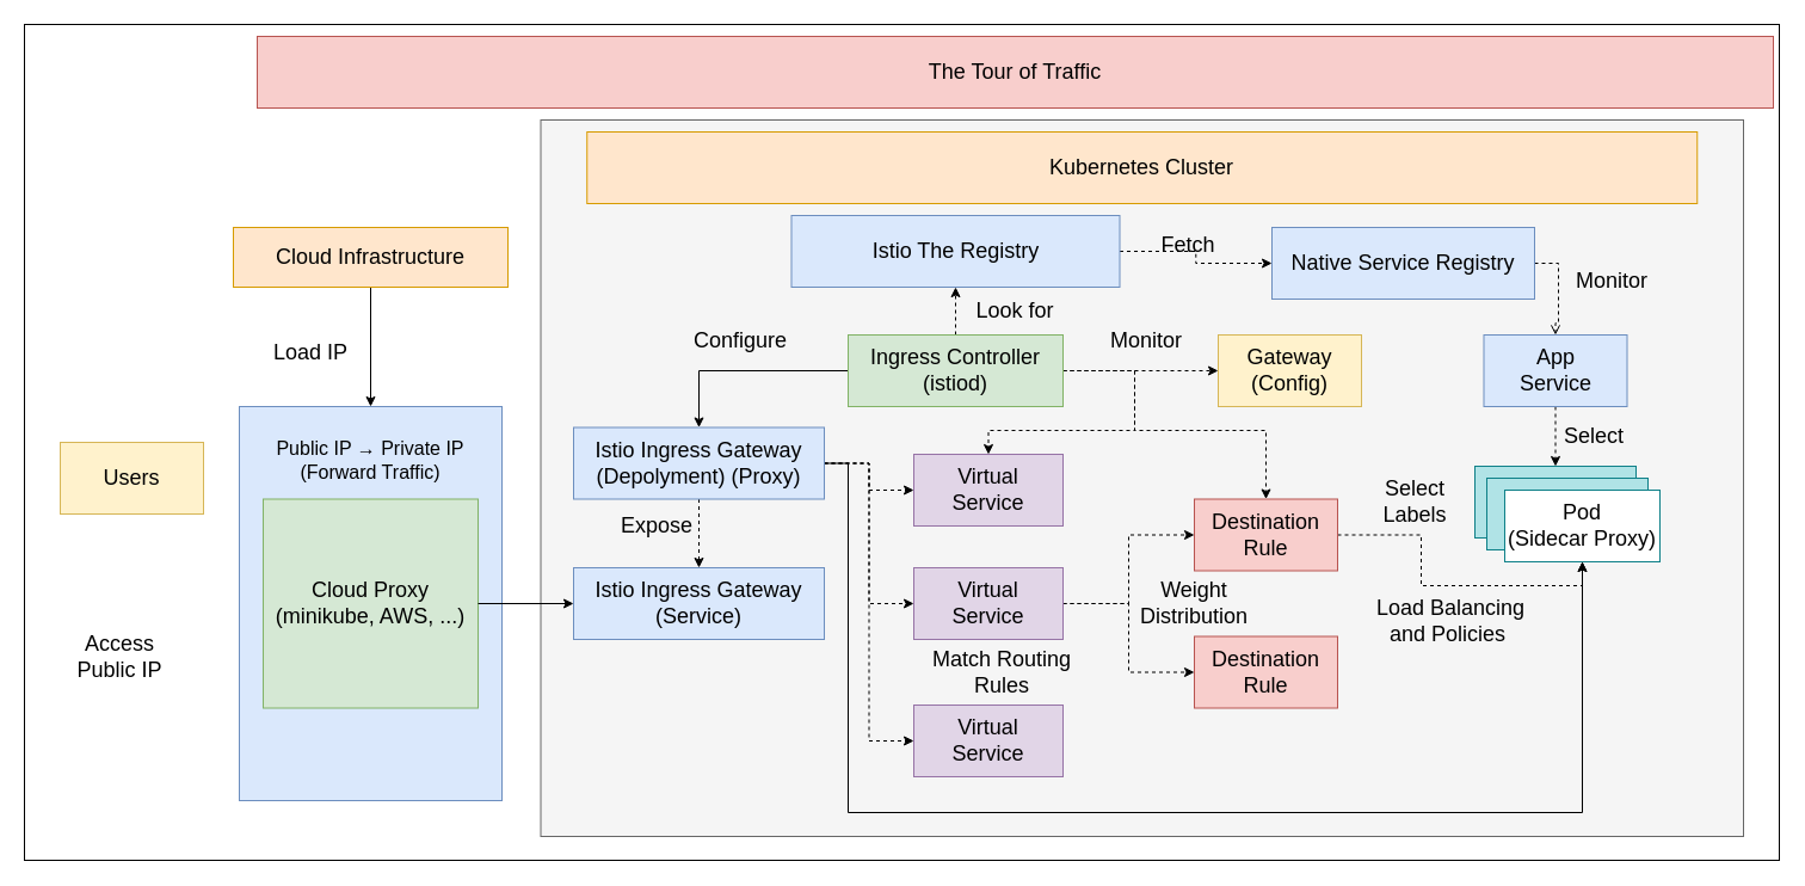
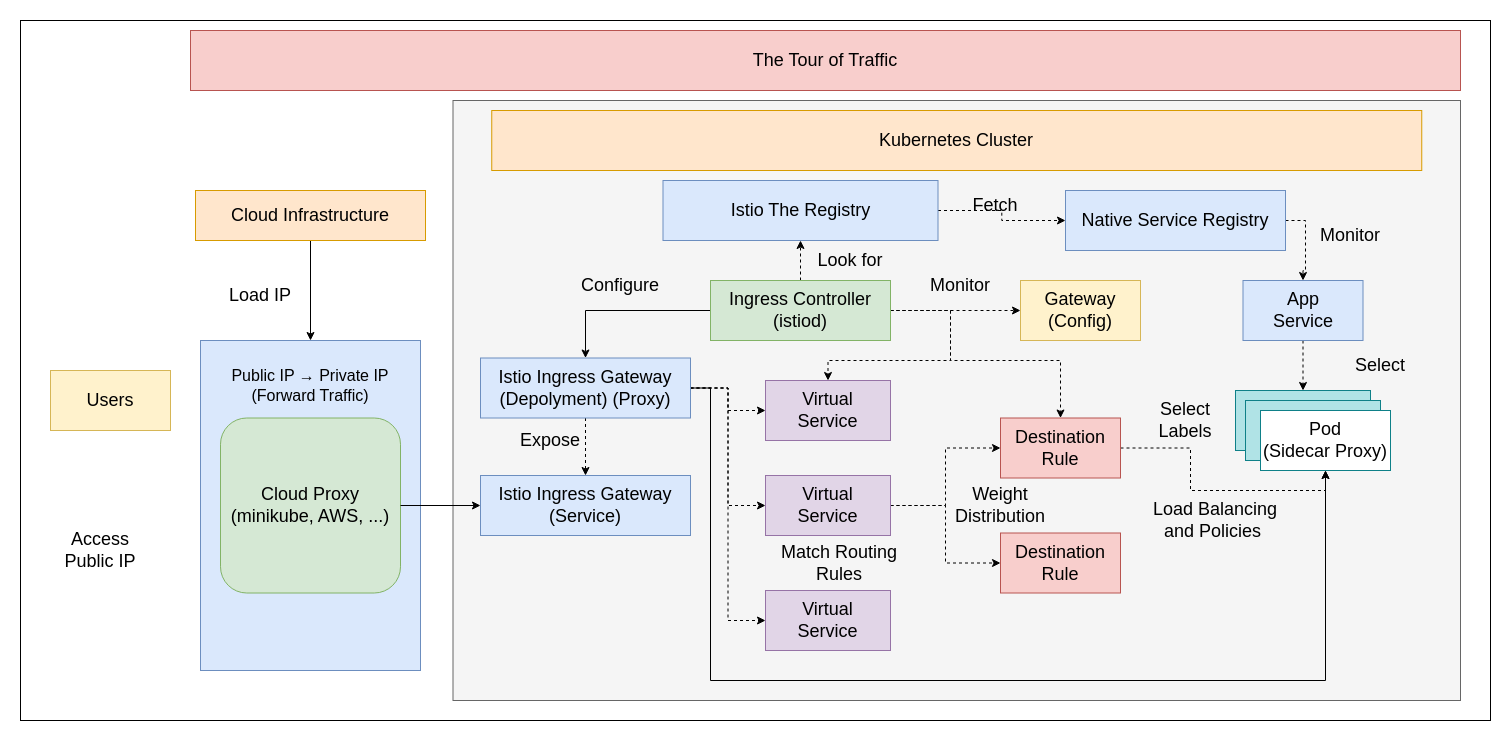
  <mxCell id="0" />
  <mxCell id="1" parent="0" />
  <mxCell id="2" value="" style="rounded=0;whiteSpace=wrap;html=1;" parent="1" vertex="1"><mxGeometry x="20" y="20" width="1470" height="700" as="geometry" /></mxCell>
  <mxCell id="3" value="" style="rounded=0;whiteSpace=wrap;html=1;fillColor=#f5f5f5;strokeColor=#666666;fontColor=#333333;" parent="1" vertex="1"><mxGeometry x="452.5" y="100" width="1007.5" height="600" as="geometry" /></mxCell>
  <mxCell id="4" style="edgeStyle=orthogonalEdgeStyle;rounded=0;orthogonalLoop=1;jettySize=auto;html=1;exitX=0.5;exitY=1;exitDx=0;exitDy=0;entryX=0.5;entryY=0;entryDx=0;entryDy=0;" parent="1" source="5" target="7" edge="1"><mxGeometry relative="1" as="geometry" /></mxCell>
  <mxCell id="5" value="&lt;font style=&quot;font-size: 18px&quot;&gt;Cloud Infrastructure&lt;/font&gt;" style="rounded=0;whiteSpace=wrap;html=1;fillColor=#ffe6cc;strokeColor=#d79b00;" parent="1" vertex="1"><mxGeometry x="195" y="190" width="230" height="50" as="geometry" /></mxCell>
  <mxCell id="6" value="&lt;font style=&quot;font-size: 18px&quot;&gt;Users&lt;/font&gt;" style="rounded=0;whiteSpace=wrap;html=1;fillColor=#fff2cc;strokeColor=#d6b656;" parent="1" vertex="1"><mxGeometry x="50" y="370" width="120" height="60" as="geometry" /></mxCell>
  <mxCell id="7" value="&lt;font style=&quot;font-size: 16px&quot;&gt;&lt;br&gt;&lt;/font&gt;" style="rounded=0;whiteSpace=wrap;html=1;fillColor=#dae8fc;strokeColor=#6c8ebf;" parent="1" vertex="1"><mxGeometry x="200" y="340" width="220" height="330" as="geometry" /></mxCell>
- <mxCell id="8" value="&lt;font style=&quot;font-size: 18px&quot;&gt;The Tour of Traffic&lt;/font&gt;" style="rounded=0;whiteSpace=wrap;html=1;fillColor=#f8cecc;strokeColor=#b85450;" parent="1" vertex="1"><mxGeometry x="215" y="30" width="1270" height="60" as="geometry" /></mxCell>
- <mxCell id="9" value="&lt;font style=&quot;font-size: 18px&quot;&gt;Cloud Proxy&lt;br&gt;(minikube, AWS, ...)&lt;br&gt;&lt;/font&gt;" style="rounded=0;whiteSpace=wrap;html=1;fillColor=#d5e8d4;strokeColor=#82b366;" parent="1" vertex="1"><mxGeometry x="220" y="417.5" width="180" height="175" as="geometry" /></mxCell>
+ <mxCell id="8" value="&lt;font style=&quot;font-size: 18px&quot;&gt;The Tour of Traffic&lt;/font&gt;" style="rounded=0;whiteSpace=wrap;html=1;fillColor=#f8cecc;strokeColor=#b85450;" parent="1" vertex="1"><mxGeometry x="190" y="30" width="1270" height="60" as="geometry" /></mxCell>
+ <mxCell id="9" value="&lt;font style=&quot;font-size: 18px&quot;&gt;Cloud Proxy&lt;br&gt;(minikube, AWS, ...)&lt;br&gt;&lt;/font&gt;" style="whiteSpace=wrap;html=1;fillColor=#d5e8d4;strokeColor=#82b366;rounded=1;" parent="1" vertex="1"><mxGeometry x="220" y="417.5" width="180" height="175" as="geometry" /></mxCell>
  <mxCell id="10" value="&lt;font style=&quot;font-size: 18px&quot;&gt;Kubernetes Cluster&lt;/font&gt;" style="rounded=0;whiteSpace=wrap;html=1;fillColor=#ffe6cc;strokeColor=#d79b00;" parent="1" vertex="1"><mxGeometry x="491.25" y="110" width="930" height="60" as="geometry" /></mxCell>
  <mxCell id="11" style="edgeStyle=orthogonalEdgeStyle;rounded=0;orthogonalLoop=1;jettySize=auto;html=1;exitX=1;exitY=0.5;exitDx=0;exitDy=0;entryX=0;entryY=0.5;entryDx=0;entryDy=0;dashed=1;" parent="1" source="47" target="27" edge="1"><mxGeometry relative="1" as="geometry" /></mxCell>
  <mxCell id="12" value="&lt;span style=&quot;font-size: 18px&quot;&gt;Istio Ingress Gateway&lt;br&gt;(Service)&lt;/span&gt;" style="rounded=0;whiteSpace=wrap;html=1;fillColor=#dae8fc;strokeColor=#6c8ebf;" parent="1" vertex="1"><mxGeometry x="480" y="475" width="210" height="60" as="geometry" /></mxCell>
  <mxCell id="13" style="edgeStyle=orthogonalEdgeStyle;rounded=0;orthogonalLoop=1;jettySize=auto;html=1;exitX=1;exitY=0.5;exitDx=0;exitDy=0;entryX=0;entryY=0.5;entryDx=0;entryDy=0;dashed=1;" parent="1" source="18" target="20" edge="1"><mxGeometry relative="1" as="geometry" /></mxCell>
  <mxCell id="14" style="edgeStyle=orthogonalEdgeStyle;rounded=0;orthogonalLoop=1;jettySize=auto;html=1;exitX=0;exitY=0.5;exitDx=0;exitDy=0;entryX=0.5;entryY=0;entryDx=0;entryDy=0;" parent="1" source="18" target="47" edge="1"><mxGeometry relative="1" as="geometry" /></mxCell>
  <mxCell id="15" style="edgeStyle=orthogonalEdgeStyle;rounded=0;orthogonalLoop=1;jettySize=auto;html=1;exitX=1;exitY=0.5;exitDx=0;exitDy=0;entryX=0.5;entryY=0;entryDx=0;entryDy=0;dashed=1;" edge="1" parent="1" source="18" target="21"><mxGeometry relative="1" as="geometry"><Array as="points"><mxPoint x="950" y="310" /><mxPoint x="950" y="360" /><mxPoint x="828" y="360" /></Array></mxGeometry></mxCell>
  <mxCell id="16" style="edgeStyle=orthogonalEdgeStyle;rounded=0;orthogonalLoop=1;jettySize=auto;html=1;exitX=1;exitY=0.5;exitDx=0;exitDy=0;entryX=0.5;entryY=0;entryDx=0;entryDy=0;dashed=1;" edge="1" parent="1" source="18" target="24"><mxGeometry relative="1" as="geometry"><Array as="points"><mxPoint x="950" y="310" /><mxPoint x="950" y="360" /><mxPoint x="1060" y="360" /></Array></mxGeometry></mxCell>
  <mxCell id="17" style="edgeStyle=orthogonalEdgeStyle;rounded=0;orthogonalLoop=1;jettySize=auto;html=1;exitX=0.5;exitY=0;exitDx=0;exitDy=0;entryX=0.5;entryY=1;entryDx=0;entryDy=0;dashed=1;" edge="1" parent="1" source="18" target="54"><mxGeometry relative="1" as="geometry" /></mxCell>
  <mxCell id="18" value="&lt;span style=&quot;font-size: 18px&quot;&gt;Ingress Controller&lt;br&gt;(istiod)&lt;br&gt;&lt;/span&gt;" style="rounded=0;whiteSpace=wrap;html=1;fillColor=#d5e8d4;strokeColor=#82b366;" parent="1" vertex="1"><mxGeometry x="710" y="280" width="180" height="60" as="geometry" /></mxCell>
  <mxCell id="19" value="&lt;font style=&quot;font-size: 18px&quot;&gt;Configure&lt;/font&gt;" style="text;html=1;strokeColor=none;fillColor=none;align=center;verticalAlign=middle;whiteSpace=wrap;rounded=0;" parent="1" vertex="1"><mxGeometry x="570" y="270" width="100" height="30" as="geometry" /></mxCell>
  <mxCell id="20" value="&lt;font style=&quot;font-size: 18px&quot;&gt;Gateway&lt;br&gt;(Config)&lt;br&gt;&lt;/font&gt;" style="rounded=0;whiteSpace=wrap;html=1;fillColor=#fff2cc;strokeColor=#d6b656;" parent="1" vertex="1"><mxGeometry x="1020" y="280" width="120" height="60" as="geometry" /></mxCell>
  <mxCell id="21" value="&lt;font style=&quot;font-size: 18px&quot;&gt;Virtual&lt;br&gt;Service&lt;/font&gt;" style="rounded=0;whiteSpace=wrap;html=1;fillColor=#e1d5e7;strokeColor=#9673a6;" parent="1" vertex="1"><mxGeometry x="765" y="380" width="125" height="60" as="geometry" /></mxCell>
  <mxCell id="22" value="&lt;font style=&quot;font-size: 18px&quot;&gt;Monitor&lt;/font&gt;" style="text;html=1;strokeColor=none;fillColor=none;align=center;verticalAlign=middle;whiteSpace=wrap;rounded=0;" parent="1" vertex="1"><mxGeometry x="930" y="270" width="60" height="30" as="geometry" /></mxCell>
  <mxCell id="23" style="edgeStyle=orthogonalEdgeStyle;rounded=0;orthogonalLoop=1;jettySize=auto;html=1;exitX=1;exitY=0.5;exitDx=0;exitDy=0;entryX=0.5;entryY=1;entryDx=0;entryDy=0;dashed=1;" parent="1" source="24" target="37" edge="1"><mxGeometry relative="1" as="geometry" /></mxCell>
  <mxCell id="24" value="&lt;font style=&quot;font-size: 18px&quot;&gt;Destination Rule&lt;/font&gt;" style="rounded=0;whiteSpace=wrap;html=1;fillColor=#f8cecc;strokeColor=#b85450;" parent="1" vertex="1"><mxGeometry x="1000" y="417.5" width="120" height="60" as="geometry" /></mxCell>
  <mxCell id="25" style="edgeStyle=orthogonalEdgeStyle;rounded=0;orthogonalLoop=1;jettySize=auto;html=1;exitX=1;exitY=0.5;exitDx=0;exitDy=0;entryX=0;entryY=0.5;entryDx=0;entryDy=0;dashed=1;" parent="1" source="27" target="24" edge="1"><mxGeometry relative="1" as="geometry" /></mxCell>
  <mxCell id="26" style="edgeStyle=orthogonalEdgeStyle;rounded=0;orthogonalLoop=1;jettySize=auto;html=1;exitX=1;exitY=0.5;exitDx=0;exitDy=0;entryX=0;entryY=0.5;entryDx=0;entryDy=0;dashed=1;" parent="1" source="27" target="32" edge="1"><mxGeometry relative="1" as="geometry" /></mxCell>
  <mxCell id="27" value="&lt;font style=&quot;font-size: 18px&quot;&gt;Virtual&lt;br&gt;Service&lt;/font&gt;" style="rounded=0;whiteSpace=wrap;html=1;fillColor=#e1d5e7;strokeColor=#9673a6;" parent="1" vertex="1"><mxGeometry x="765" y="475" width="125" height="60" as="geometry" /></mxCell>
  <mxCell id="28" value="&lt;font style=&quot;font-size: 18px&quot;&gt;Virtual&lt;br&gt;Service&lt;/font&gt;" style="rounded=0;whiteSpace=wrap;html=1;fillColor=#e1d5e7;strokeColor=#9673a6;" parent="1" vertex="1"><mxGeometry x="765" y="590" width="125" height="60" as="geometry" /></mxCell>
  <mxCell id="29" value="&lt;font style=&quot;font-size: 18px&quot;&gt;Load IP&lt;/font&gt;" style="text;html=1;strokeColor=none;fillColor=none;align=center;verticalAlign=middle;whiteSpace=wrap;rounded=0;" parent="1" vertex="1"><mxGeometry x="190" y="280" width="140" height="30" as="geometry" /></mxCell>
  <mxCell id="30" value="&lt;span style=&quot;font-size: 16px&quot;&gt;Public IP → Private IP&lt;/span&gt;&lt;br style=&quot;font-size: 16px&quot;&gt;&lt;span style=&quot;font-size: 16px&quot;&gt;(Forward Traffic)&lt;/span&gt;" style="text;html=1;strokeColor=none;fillColor=none;align=center;verticalAlign=middle;whiteSpace=wrap;rounded=0;" parent="1" vertex="1"><mxGeometry x="220" y="370" width="180" height="30" as="geometry" /></mxCell>
  <mxCell id="31" style="edgeStyle=orthogonalEdgeStyle;rounded=0;orthogonalLoop=1;jettySize=auto;html=1;exitX=1;exitY=0.5;exitDx=0;exitDy=0;entryX=0;entryY=0.5;entryDx=0;entryDy=0;" parent="1" source="9" target="12" edge="1"><mxGeometry relative="1" as="geometry" /></mxCell>
  <mxCell id="32" value="&lt;font style=&quot;font-size: 18px&quot;&gt;Destination Rule&lt;/font&gt;" style="rounded=0;whiteSpace=wrap;html=1;fillColor=#f8cecc;strokeColor=#b85450;" parent="1" vertex="1"><mxGeometry x="1000" y="532.5" width="120" height="60" as="geometry" /></mxCell>
  <mxCell id="33" style="edgeStyle=orthogonalEdgeStyle;rounded=0;orthogonalLoop=1;jettySize=auto;html=1;exitX=0.5;exitY=1;exitDx=0;exitDy=0;entryX=0.5;entryY=0;entryDx=0;entryDy=0;dashed=1;" parent="1" source="34" target="35" edge="1"><mxGeometry relative="1" as="geometry" /></mxCell>
  <mxCell id="34" value="&lt;font style=&quot;font-size: 18px&quot;&gt;App&lt;br&gt;Service&lt;/font&gt;" style="rounded=0;whiteSpace=wrap;html=1;fillColor=#dae8fc;strokeColor=#6c8ebf;" parent="1" vertex="1"><mxGeometry x="1242.5" y="280" width="120" height="60" as="geometry" /></mxCell>
  <mxCell id="35" value="&lt;font style=&quot;font-size: 18px&quot;&gt;Pod&lt;/font&gt;" style="rounded=0;whiteSpace=wrap;html=1;fillColor=#b0e3e6;strokeColor=#0e8088;" parent="1" vertex="1"><mxGeometry x="1235" y="390" width="135" height="60" as="geometry" /></mxCell>
  <mxCell id="36" value="&lt;font style=&quot;font-size: 18px&quot;&gt;Pod&lt;/font&gt;" style="rounded=0;whiteSpace=wrap;html=1;fillColor=#b0e3e6;strokeColor=#0e8088;" parent="1" vertex="1"><mxGeometry x="1245" y="400" width="135" height="60" as="geometry" /></mxCell>
  <mxCell id="37" value="&lt;font style=&quot;font-size: 18px&quot;&gt;Pod&lt;br&gt;(Sidecar Proxy)&lt;/font&gt;" style="rounded=0;whiteSpace=wrap;html=1;fillColor=#ffffff;strokeColor=#0e8088;" parent="1" vertex="1"><mxGeometry x="1260" y="410" width="130" height="60" as="geometry" /></mxCell>
- <mxCell id="38" value="&lt;font style=&quot;font-size: 18px&quot;&gt;Select&lt;/font&gt;" style="text;html=1;strokeColor=none;fillColor=none;align=center;verticalAlign=middle;whiteSpace=wrap;rounded=0;" parent="1" vertex="1"><mxGeometry x="1305" y="350" width="60" height="30" as="geometry" /></mxCell>
+ <mxCell id="38" value="&lt;font style=&quot;font-size: 18px&quot;&gt;Select&lt;/font&gt;" style="text;html=1;strokeColor=none;fillColor=none;align=center;verticalAlign=middle;whiteSpace=wrap;rounded=0;" parent="1" vertex="1"><mxGeometry x="1350" y="350" width="60" height="30" as="geometry" /></mxCell>
  <mxCell id="39" value="&lt;span style=&quot;font-size: 18px&quot;&gt;Load Balancing and Policies&amp;nbsp;&lt;/span&gt;" style="text;html=1;strokeColor=none;fillColor=none;align=center;verticalAlign=middle;whiteSpace=wrap;rounded=0;" parent="1" vertex="1"><mxGeometry x="1140" y="505" width="150" height="30" as="geometry" /></mxCell>
  <mxCell id="40" value="&lt;font style=&quot;font-size: 18px&quot;&gt;Access Public IP&lt;/font&gt;" style="text;html=1;strokeColor=none;fillColor=none;align=center;verticalAlign=middle;whiteSpace=wrap;rounded=0;" parent="1" vertex="1"><mxGeometry x="60" y="535" width="80" height="30" as="geometry" /></mxCell>
  <mxCell id="41" value="&lt;font style=&quot;font-size: 18px&quot;&gt;Match Routing Rules&lt;/font&gt;" style="text;html=1;strokeColor=none;fillColor=none;align=center;verticalAlign=middle;whiteSpace=wrap;rounded=0;" parent="1" vertex="1"><mxGeometry x="760" y="547.5" width="157.5" height="30" as="geometry" /></mxCell>
  <mxCell id="42" value="&lt;font style=&quot;font-size: 18px&quot;&gt;Weight Distribution&lt;/font&gt;" style="text;html=1;strokeColor=none;fillColor=none;align=center;verticalAlign=middle;whiteSpace=wrap;rounded=0;" parent="1" vertex="1"><mxGeometry x="950" y="490" width="100" height="30" as="geometry" /></mxCell>
  <mxCell id="43" style="edgeStyle=orthogonalEdgeStyle;rounded=0;orthogonalLoop=1;jettySize=auto;html=1;exitX=0.5;exitY=1;exitDx=0;exitDy=0;entryX=0.5;entryY=0;entryDx=0;entryDy=0;dashed=1;" parent="1" source="47" target="12" edge="1"><mxGeometry relative="1" as="geometry" /></mxCell>
  <mxCell id="44" style="edgeStyle=orthogonalEdgeStyle;rounded=0;orthogonalLoop=1;jettySize=auto;html=1;exitX=1;exitY=0.5;exitDx=0;exitDy=0;entryX=0;entryY=0.5;entryDx=0;entryDy=0;dashed=1;" parent="1" source="47" target="28" edge="1"><mxGeometry relative="1" as="geometry" /></mxCell>
  <mxCell id="45" style="edgeStyle=orthogonalEdgeStyle;rounded=0;orthogonalLoop=1;jettySize=auto;html=1;exitX=1;exitY=0.5;exitDx=0;exitDy=0;entryX=0;entryY=0.5;entryDx=0;entryDy=0;dashed=1;" parent="1" source="47" target="21" edge="1"><mxGeometry relative="1" as="geometry" /></mxCell>
  <mxCell id="46" style="edgeStyle=orthogonalEdgeStyle;rounded=0;orthogonalLoop=1;jettySize=auto;html=1;exitX=1;exitY=0.5;exitDx=0;exitDy=0;entryX=0.5;entryY=1;entryDx=0;entryDy=0;" edge="1" parent="1" source="47" target="37"><mxGeometry relative="1" as="geometry"><Array as="points"><mxPoint x="710" y="388" /><mxPoint x="710" y="680" /><mxPoint x="1325" y="680" /></Array></mxGeometry></mxCell>
  <mxCell id="47" value="&lt;span style=&quot;font-size: 18px&quot;&gt;Istio Ingress Gateway&lt;br&gt;(Depolyment) (Proxy)&lt;/span&gt;" style="rounded=0;whiteSpace=wrap;html=1;fillColor=#dae8fc;strokeColor=#6c8ebf;" parent="1" vertex="1"><mxGeometry x="480" y="357.5" width="210" height="60" as="geometry" /></mxCell>
  <mxCell id="48" value="&lt;font style=&quot;font-size: 18px&quot;&gt;Expose&lt;/font&gt;" style="text;html=1;strokeColor=none;fillColor=none;align=center;verticalAlign=middle;whiteSpace=wrap;rounded=0;" parent="1" vertex="1"><mxGeometry x="500" y="425" width="100" height="30" as="geometry" /></mxCell>
  <mxCell id="49" style="edgeStyle=orthogonalEdgeStyle;rounded=0;orthogonalLoop=1;jettySize=auto;html=1;exitX=0.5;exitY=1;exitDx=0;exitDy=0;" parent="1" source="48" target="48" edge="1"><mxGeometry relative="1" as="geometry" /></mxCell>
  <mxCell id="50" value="&lt;span style=&quot;font-size: 18px&quot;&gt;Select &lt;br&gt;Labels&lt;/span&gt;" style="text;html=1;strokeColor=none;fillColor=none;align=center;verticalAlign=middle;whiteSpace=wrap;rounded=0;" parent="1" vertex="1"><mxGeometry x="1110" y="405" width="150" height="30" as="geometry" /></mxCell>
- <mxCell id="51" style="edgeStyle=orthogonalEdgeStyle;rounded=0;orthogonalLoop=1;jettySize=auto;html=1;exitX=1;exitY=0.5;exitDx=0;exitDy=0;entryX=0.5;entryY=0;entryDx=0;entryDy=0;dashed=1;endArrow=open;" edge="1" parent="1" source="52" target="34"><mxGeometry relative="1" as="geometry" /></mxCell>
+ <mxCell id="51" style="edgeStyle=orthogonalEdgeStyle;rounded=0;orthogonalLoop=1;jettySize=auto;html=1;exitX=1;exitY=0.5;exitDx=0;exitDy=0;entryX=0.5;entryY=0;entryDx=0;entryDy=0;dashed=1;" edge="1" parent="1" source="52" target="34"><mxGeometry relative="1" as="geometry" /></mxCell>
  <mxCell id="52" value="&lt;font style=&quot;font-size: 18px&quot;&gt;Native Service Registry&lt;/font&gt;" style="rounded=0;whiteSpace=wrap;html=1;fillColor=#dae8fc;strokeColor=#6c8ebf;" vertex="1" parent="1"><mxGeometry x="1065" y="190" width="220" height="60" as="geometry" /></mxCell>
  <mxCell id="53" style="edgeStyle=orthogonalEdgeStyle;rounded=0;orthogonalLoop=1;jettySize=auto;html=1;exitX=1;exitY=0.5;exitDx=0;exitDy=0;entryX=0;entryY=0.5;entryDx=0;entryDy=0;dashed=1;" edge="1" parent="1" source="54" target="52"><mxGeometry relative="1" as="geometry" /></mxCell>
  <mxCell id="54" value="&lt;font style=&quot;font-size: 18px&quot;&gt;Istio The Registry&lt;/font&gt;" style="rounded=0;whiteSpace=wrap;html=1;fillColor=#dae8fc;strokeColor=#6c8ebf;" vertex="1" parent="1"><mxGeometry x="662.5" y="180" width="275" height="60" as="geometry" /></mxCell>
  <mxCell id="55" value="&lt;span style=&quot;font-size: 18px&quot;&gt;Monitor&lt;/span&gt;" style="text;html=1;strokeColor=none;fillColor=none;align=center;verticalAlign=middle;whiteSpace=wrap;rounded=0;" vertex="1" parent="1"><mxGeometry x="1320" y="220" width="60" height="30" as="geometry" /></mxCell>
  <mxCell id="56" value="&lt;span style=&quot;font-size: 18px&quot;&gt;Look for&lt;/span&gt;" style="text;html=1;strokeColor=none;fillColor=none;align=center;verticalAlign=middle;whiteSpace=wrap;rounded=0;" vertex="1" parent="1"><mxGeometry x="810" y="240" width="80" height="40" as="geometry" /></mxCell>
  <mxCell id="57" value="&lt;span style=&quot;font-size: 18px&quot;&gt;Fetch&lt;/span&gt;" style="text;html=1;strokeColor=none;fillColor=none;align=center;verticalAlign=middle;whiteSpace=wrap;rounded=0;" vertex="1" parent="1"><mxGeometry x="950" y="190" width="90" height="30" as="geometry" /></mxCell>
